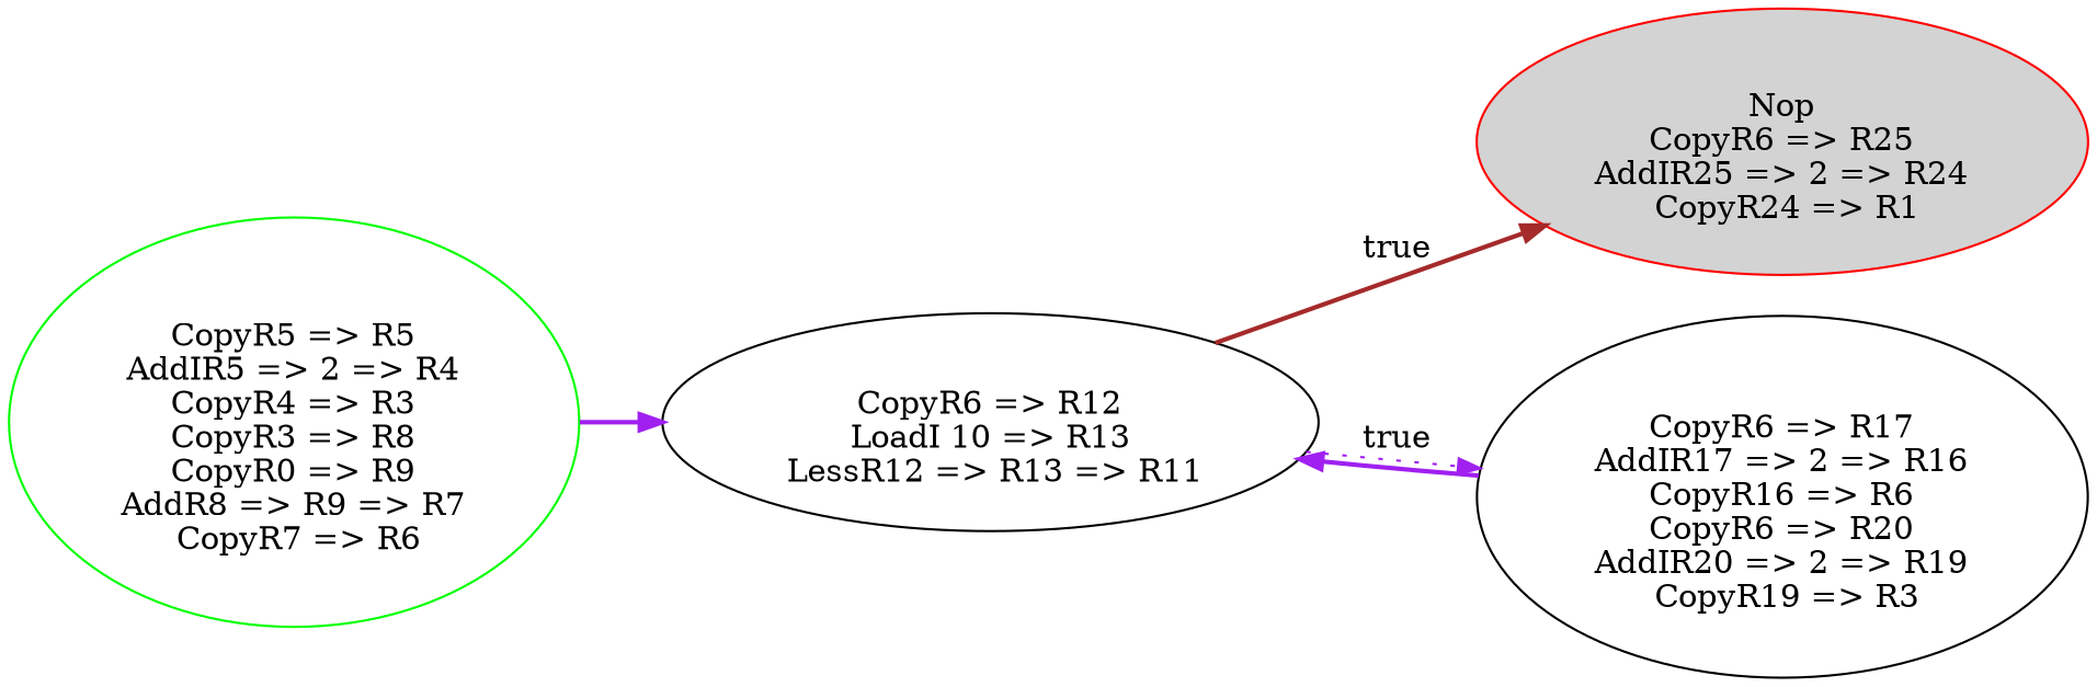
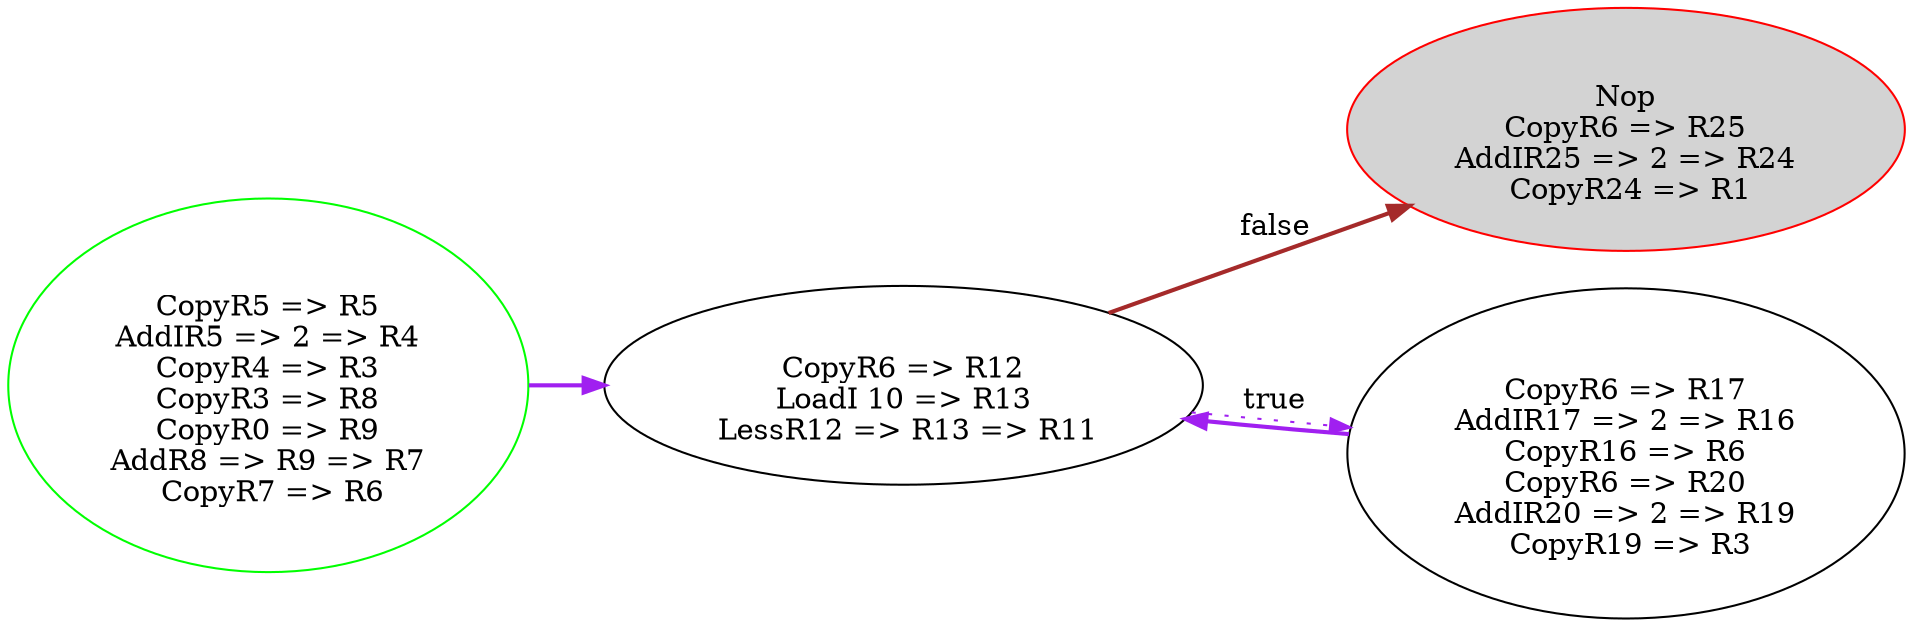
  digraph {
    rankdir=LR
    node [style=filled fillcolor=white]
    edge [color=purple style=bold]
    n1 [color=green label=" \n CopyR5 => R5 \n AddIR5 => 2 => R4 \n CopyR4 => R3 \n CopyR3 => R8 \n CopyR0 => R9 \n AddR8 => R9 => R7 \n CopyR7 => R6" shape=ellipse]
    n2 [label=" \n CopyR6 => R12 \n LoadI 10 => R13 \n LessR12 => R13 => R11"]
    n3 [color=red label=" \n Nop \n CopyR6 => R25 \n AddIR25 => 2 => R24 \n CopyR24 => R1" shape=ellipse fillcolor=lightgrey]
    n4 [label=" \n CopyR6 => R17 \n AddIR17 => 2 => R16 \n CopyR16 => R6 \n CopyR6 => R20 \n AddIR20 => 2 => R19 \n CopyR19 => R3"]
    n1 -> n2
-   n2 -> n3 [label=true color=brown]
+   n2 -> n3 [label=false color=brown]
    n2 -> n4 [label=true style=dotted]
    n4 -> n2
  }
